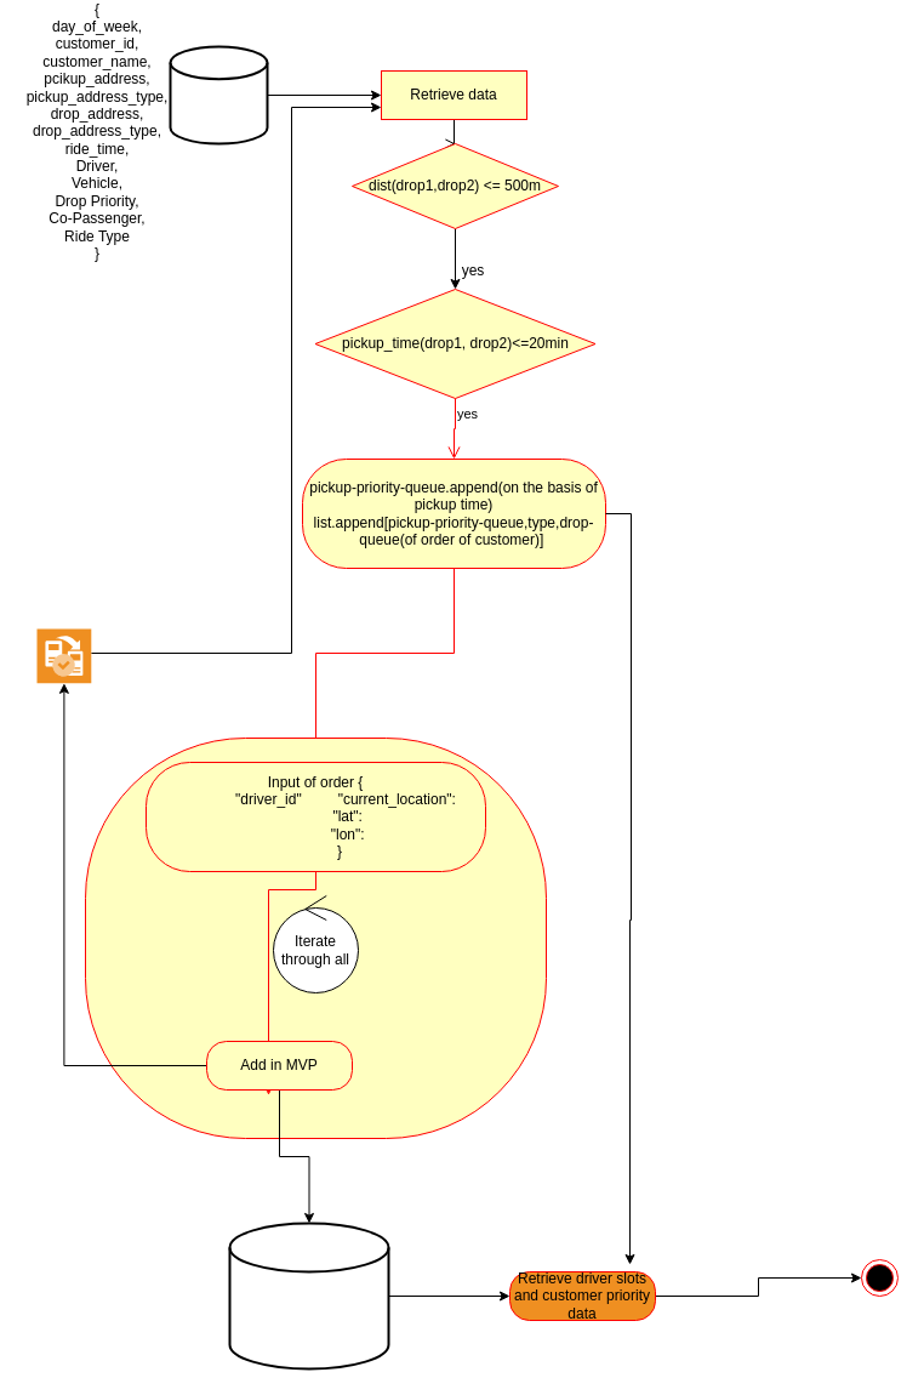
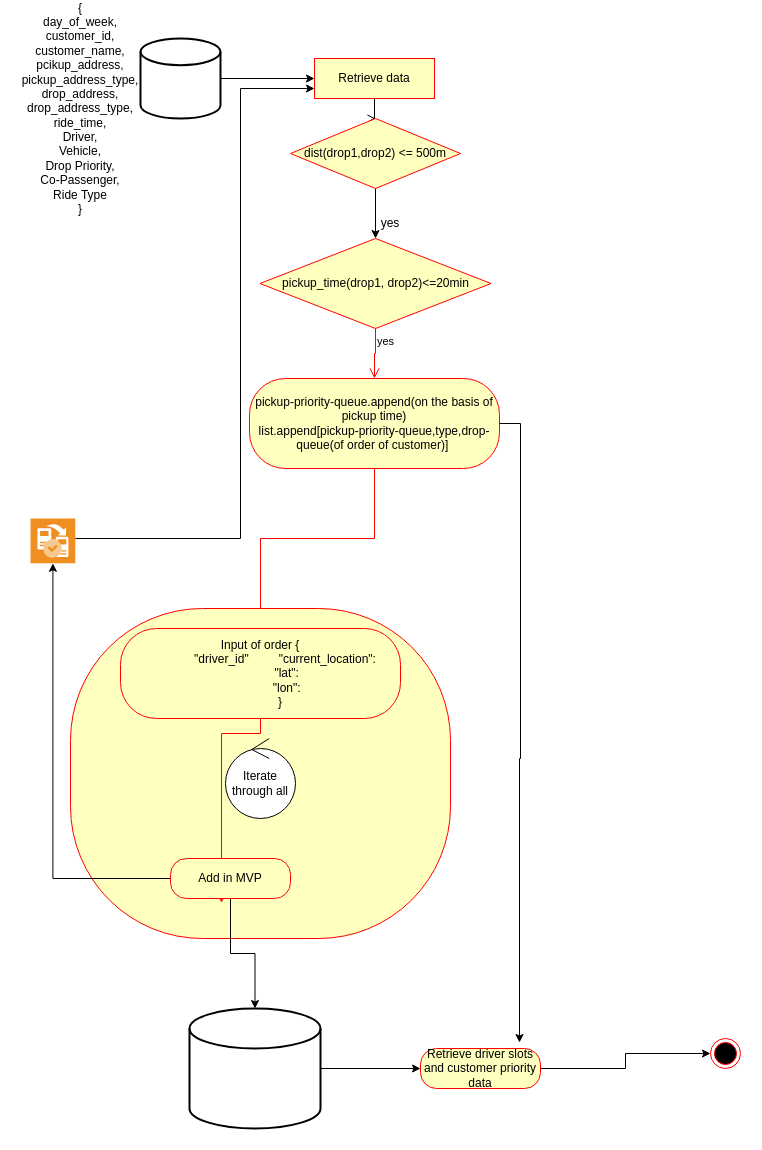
  <mxCell id="0" />
  <mxCell id="1" parent="0" />
  <mxCell id="2" style="edgeStyle=orthogonalEdgeStyle;rounded=0;orthogonalLoop=1;jettySize=auto;html=1;entryX=0;entryY=0.5;entryDx=0;entryDy=0;" parent="1" source="3" target="6" edge="1"><mxGeometry relative="1" as="geometry" /></mxCell>
  <mxCell id="3" value="" style="strokeWidth=2;html=1;shape=mxgraph.flowchart.database;whiteSpace=wrap;" parent="1" vertex="1"><mxGeometry x="140" y="20" width="80" height="80" as="geometry" /></mxCell>
  <mxCell id="4" value="{&lt;br&gt;day_of_week,&lt;br&gt;customer_id,&lt;br&gt;customer_name,&lt;br&gt;pcikup_address,&lt;br&gt;pickup_address_type,&lt;br&gt;drop_address,&lt;br&gt;drop_address_type,&lt;br&gt;ride_time,&lt;br&gt;Driver,&lt;br&gt;Vehicle,&lt;br&gt;Drop Priority,&lt;br&gt;Co-Passenger,&lt;br&gt;Ride Type&lt;br&gt;}" style="text;html=1;strokeColor=none;fillColor=none;align=center;verticalAlign=middle;whiteSpace=wrap;rounded=0;" parent="1" vertex="1"><mxGeometry y="50" width="120" height="80" as="geometry" x="20" /></mxCell>
  <mxCell id="5" style="edgeStyle=orthogonalEdgeStyle;rounded=0;orthogonalLoop=1;jettySize=auto;html=1;entryX=0.5;entryY=0;entryDx=0;entryDy=0;endArrow=open;" parent="1" source="6" target="8" edge="1"><mxGeometry relative="1" as="geometry" /></mxCell>
  <mxCell id="6" value="Retrieve data" style="whiteSpace=wrap;html=1;arcSize=40;fontColor=#000000;fillColor=#ffffc0;strokeColor=#ff0000;rounded=0;" parent="1" vertex="1"><mxGeometry x="314" y="40" width="120" height="40" as="geometry" /></mxCell>
  <mxCell id="7" style="edgeStyle=orthogonalEdgeStyle;rounded=0;orthogonalLoop=1;jettySize=auto;html=1;entryX=0.5;entryY=0;entryDx=0;entryDy=0;" parent="1" source="8" target="9" edge="1"><mxGeometry relative="1" as="geometry" /></mxCell>
  <mxCell id="8" value="dist(drop1,drop2) &amp;lt;= 500m" style="rhombus;whiteSpace=wrap;html=1;fontColor=#000000;fillColor=#ffffc0;strokeColor=#ff0000;" parent="1" vertex="1"><mxGeometry x="290" y="100" width="170" height="70" as="geometry" /></mxCell>
  <mxCell id="9" value="pickup_time(drop1, drop2)&amp;lt;=20min" style="rhombus;whiteSpace=wrap;html=1;fontColor=#000000;fillColor=#ffffc0;strokeColor=#ff0000;" parent="1" vertex="1"><mxGeometry x="259.5" y="220" width="231" height="90" as="geometry" /></mxCell>
  <mxCell id="10" value="yes" style="edgeStyle=orthogonalEdgeStyle;html=1;align=left;verticalAlign=top;endArrow=open;endSize=8;strokeColor=#ff0000;rounded=0;entryX=0.5;entryY=0;entryDx=0;entryDy=0;" parent="1" source="9" target="12" edge="1"><mxGeometry x="-1" relative="1" as="geometry"><mxPoint x="380" y="390" as="targetPoint" /></mxGeometry></mxCell>
  <mxCell id="11" value="yes" style="text;html=1;strokeColor=none;fillColor=none;align=center;verticalAlign=middle;whiteSpace=wrap;rounded=0;" parent="1" vertex="1"><mxGeometry x="360" y="190" width="60" height="30" as="geometry" /></mxCell>
  <mxCell id="12" value="pickup-priority-queue.append(on the basis of pickup time)&lt;br&gt;list.append[pickup-priority-queue,type,drop-queue(of order of customer)]&amp;nbsp;" style="rounded=1;whiteSpace=wrap;html=1;arcSize=40;fontColor=#000000;fillColor=#ffffc0;strokeColor=#ff0000;" parent="1" vertex="1"><mxGeometry x="249" y="360" width="250" height="90" as="geometry" /></mxCell>
  <mxCell id="13" value="" style="edgeStyle=orthogonalEdgeStyle;html=1;verticalAlign=bottom;endArrow=open;endSize=8;strokeColor=#ff0000;rounded=0;entryX=0.5;entryY=0.03;entryDx=0;entryDy=0;entryPerimeter=0;" parent="1" source="12" target="14" edge="1"><mxGeometry relative="1" as="geometry"><mxPoint x="130" y="590" as="targetPoint" /></mxGeometry></mxCell>
  <mxCell id="14" value="Activity" style="rounded=1;whiteSpace=wrap;html=1;arcSize=40;fontColor=#000000;fillColor=#ffffc0;strokeColor=#ff0000;" parent="1" vertex="1"><mxGeometry x="70" y="590" width="380" height="330" as="geometry" /></mxCell>
  <mxCell id="15" value="Iterate through all" style="ellipse;shape=umlControl;whiteSpace=wrap;html=1;" parent="1" vertex="1"><mxGeometry x="225" y="720" width="70" height="80" as="geometry" /></mxCell>
  <mxCell id="16" value="&lt;div&gt;&lt;span style=&quot;background-color: initial;&quot;&gt;Input of order {&lt;/span&gt;&lt;/div&gt;&lt;div&gt;&amp;nbsp; &amp;nbsp; &amp;nbsp; &amp;nbsp; &amp;nbsp; &amp;nbsp; &amp;nbsp; &amp;nbsp; &quot;driver_id&quot;&lt;span style=&quot;background-color: initial;&quot;&gt;&amp;nbsp; &amp;nbsp; &amp;nbsp; &amp;nbsp; &amp;nbsp;&quot;current_location&quot;:&amp;nbsp;&lt;/span&gt;&lt;/div&gt;&lt;div&gt;&amp;nbsp; &amp;nbsp; &amp;nbsp; &amp;nbsp; &amp;nbsp; &amp;nbsp; &amp;nbsp; &amp;nbsp; &quot;lat&quot;:&lt;/div&gt;&lt;div&gt;&amp;nbsp; &amp;nbsp; &amp;nbsp; &amp;nbsp; &amp;nbsp; &amp;nbsp; &amp;nbsp; &amp;nbsp; &quot;lon&quot;:&lt;/div&gt;&lt;div&gt;&amp;nbsp; &amp;nbsp; &amp;nbsp; &amp;nbsp; &amp;nbsp; &amp;nbsp; }&lt;/div&gt;" style="rounded=1;whiteSpace=wrap;html=1;arcSize=40;fontColor=#000000;fillColor=#ffffc0;strokeColor=#ff0000;" parent="1" vertex="1"><mxGeometry x="120" y="610" width="280" height="90" as="geometry" /></mxCell>
  <mxCell id="17" value="" style="edgeStyle=orthogonalEdgeStyle;html=1;verticalAlign=bottom;endArrow=open;endSize=8;strokeColor=#ff0000;rounded=0;entryX=0.425;entryY=1.11;entryDx=0;entryDy=0;entryPerimeter=0;" parent="1" source="16" target="20" edge="1"><mxGeometry relative="1" as="geometry"><mxPoint x="210" y="730" as="targetPoint" /><Array as="points"><mxPoint x="260" y="715" /><mxPoint x="221" y="715" /></Array></mxGeometry></mxCell>
  <mxCell id="18" style="edgeStyle=orthogonalEdgeStyle;rounded=0;orthogonalLoop=1;jettySize=auto;html=1;" parent="1" source="20" target="22" edge="1"><mxGeometry relative="1" as="geometry" /></mxCell>
  <mxCell id="19" style="edgeStyle=orthogonalEdgeStyle;rounded=0;orthogonalLoop=1;jettySize=auto;html=1;" edge="1" parent="1" source="20" target="24"><mxGeometry relative="1" as="geometry" /></mxCell>
  <mxCell id="20" value="Add in MVP" style="rounded=1;whiteSpace=wrap;html=1;arcSize=40;fontColor=#000000;fillColor=#ffffc0;strokeColor=#ff0000;" parent="1" vertex="1"><mxGeometry x="170" y="840" width="120" height="40" as="geometry" /></mxCell>
  <mxCell id="21" style="edgeStyle=orthogonalEdgeStyle;rounded=0;orthogonalLoop=1;jettySize=auto;html=1;" parent="1" source="22" target="6" edge="1"><mxGeometry relative="1" as="geometry"><Array as="points"><mxPoint x="240" y="520" /><mxPoint x="240" y="70" /></Array></mxGeometry></mxCell>
  <mxCell id="22" value="" style="shadow=0;dashed=0;html=1;strokeColor=none;fillColor=#EF8F21;labelPosition=center;verticalLabelPosition=bottom;verticalAlign=top;align=center;outlineConnect=0;shape=mxgraph.veeam.2d.assisted_failover_and_failback;" parent="1" vertex="1"><mxGeometry x="30" y="500" width="44.8" height="44.8" as="geometry" /></mxCell>
  <mxCell id="23" style="edgeStyle=orthogonalEdgeStyle;rounded=0;orthogonalLoop=1;jettySize=auto;html=1;entryX=0;entryY=0.5;entryDx=0;entryDy=0;" edge="1" parent="1" source="24" target="26"><mxGeometry relative="1" as="geometry" /></mxCell>
  <mxCell id="24" value="" style="strokeWidth=2;html=1;shape=mxgraph.flowchart.database;whiteSpace=wrap;" vertex="1" parent="1"><mxGeometry x="189" y="990" width="131" height="120" as="geometry" /></mxCell>
  <mxCell id="25" style="edgeStyle=orthogonalEdgeStyle;rounded=0;orthogonalLoop=1;jettySize=auto;html=1;entryX=0;entryY=0.5;entryDx=0;entryDy=0;" edge="1" parent="1" source="26" target="28"><mxGeometry relative="1" as="geometry" /></mxCell>
- <mxCell id="26" value="Retrieve driver slots and customer priority data" style="rounded=1;whiteSpace=wrap;html=1;arcSize=40;fontColor=#000000;fillColor=#ef8f21;strokeColor=#ff0000;" vertex="1" parent="1"><mxGeometry x="420" y="1030" width="120" height="40" as="geometry" /></mxCell>
+ <mxCell id="26" value="Retrieve driver slots and customer priority data" style="rounded=1;whiteSpace=wrap;html=1;arcSize=40;fontColor=#000000;fillColor=#ffffc0;strokeColor=#ff0000;" vertex="1" parent="1"><mxGeometry x="420" y="1030" width="120" height="40" as="geometry" /></mxCell>
  <mxCell id="27" style="edgeStyle=orthogonalEdgeStyle;rounded=0;orthogonalLoop=1;jettySize=auto;html=1;entryX=0.825;entryY=-0.15;entryDx=0;entryDy=0;entryPerimeter=0;" edge="1" parent="1" source="12" target="26"><mxGeometry relative="1" as="geometry"><Array as="points"><mxPoint x="520" y="405" /><mxPoint x="520" y="740" /><mxPoint x="519" y="740" /></Array></mxGeometry></mxCell>
  <mxCell id="28" value="" style="ellipse;html=1;shape=endState;fillColor=#000000;strokeColor=#ff0000;" vertex="1" parent="1"><mxGeometry x="710" y="1020" width="30" height="30" as="geometry" /></mxCell>
